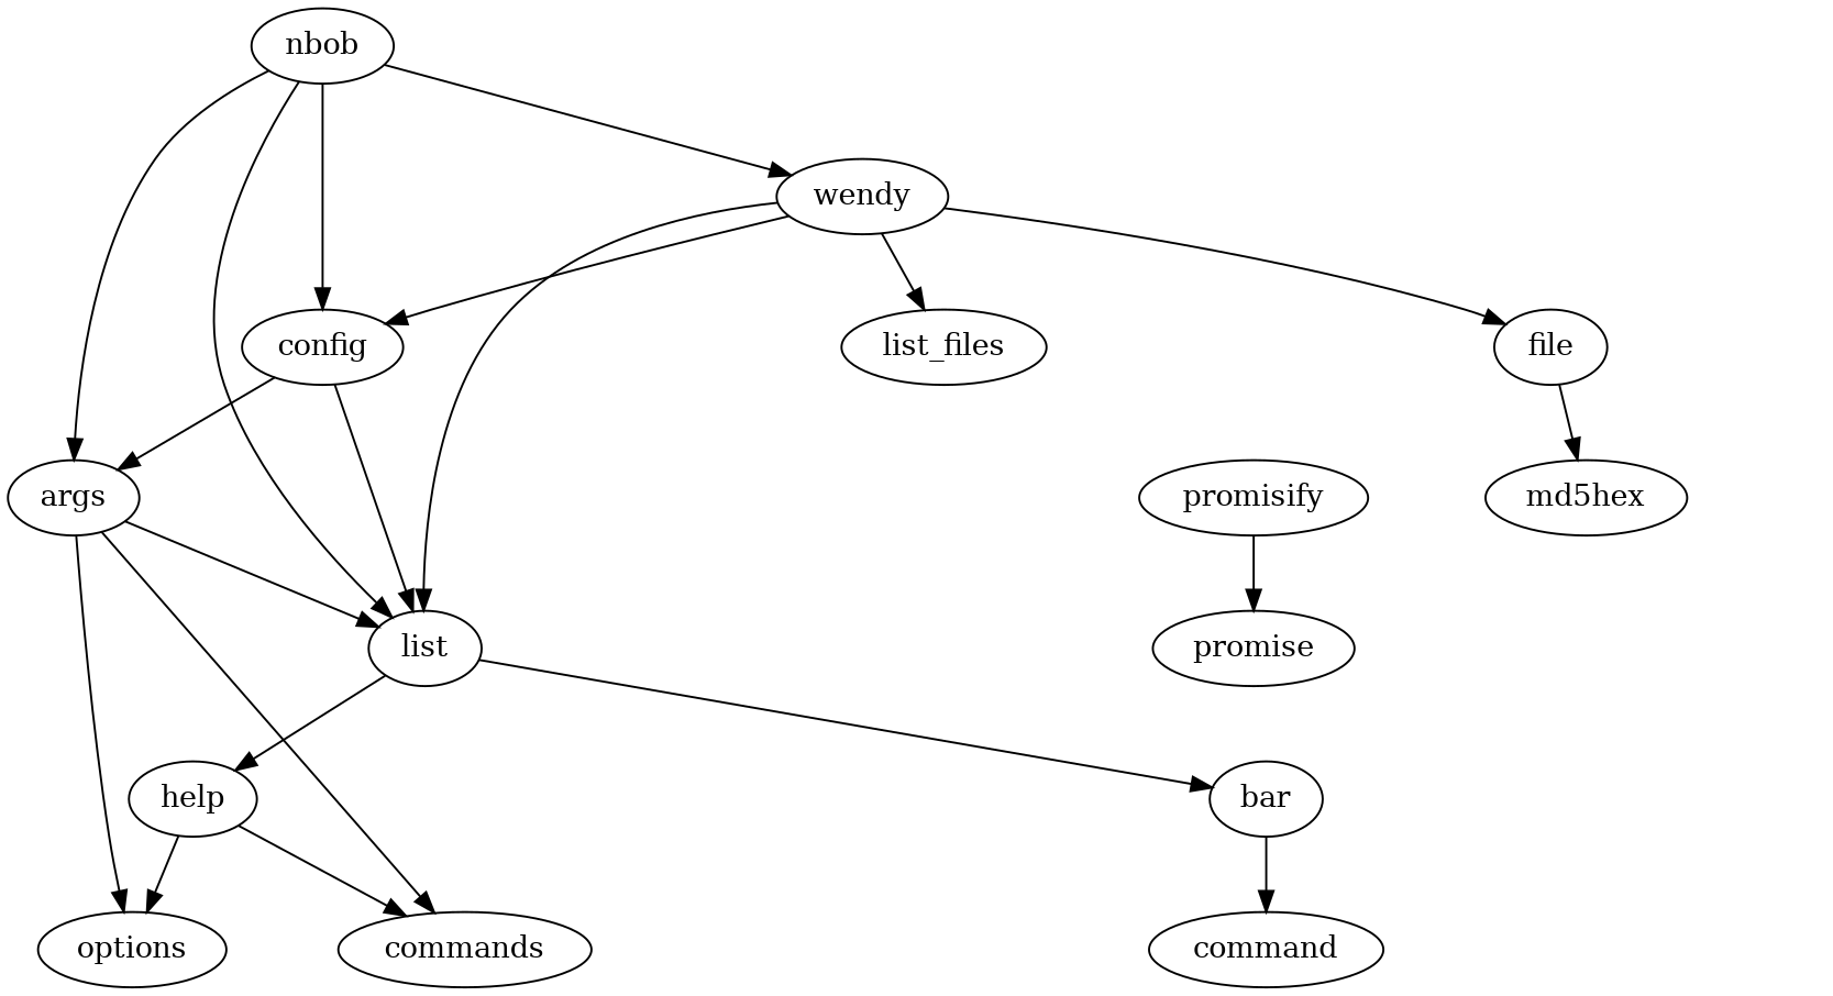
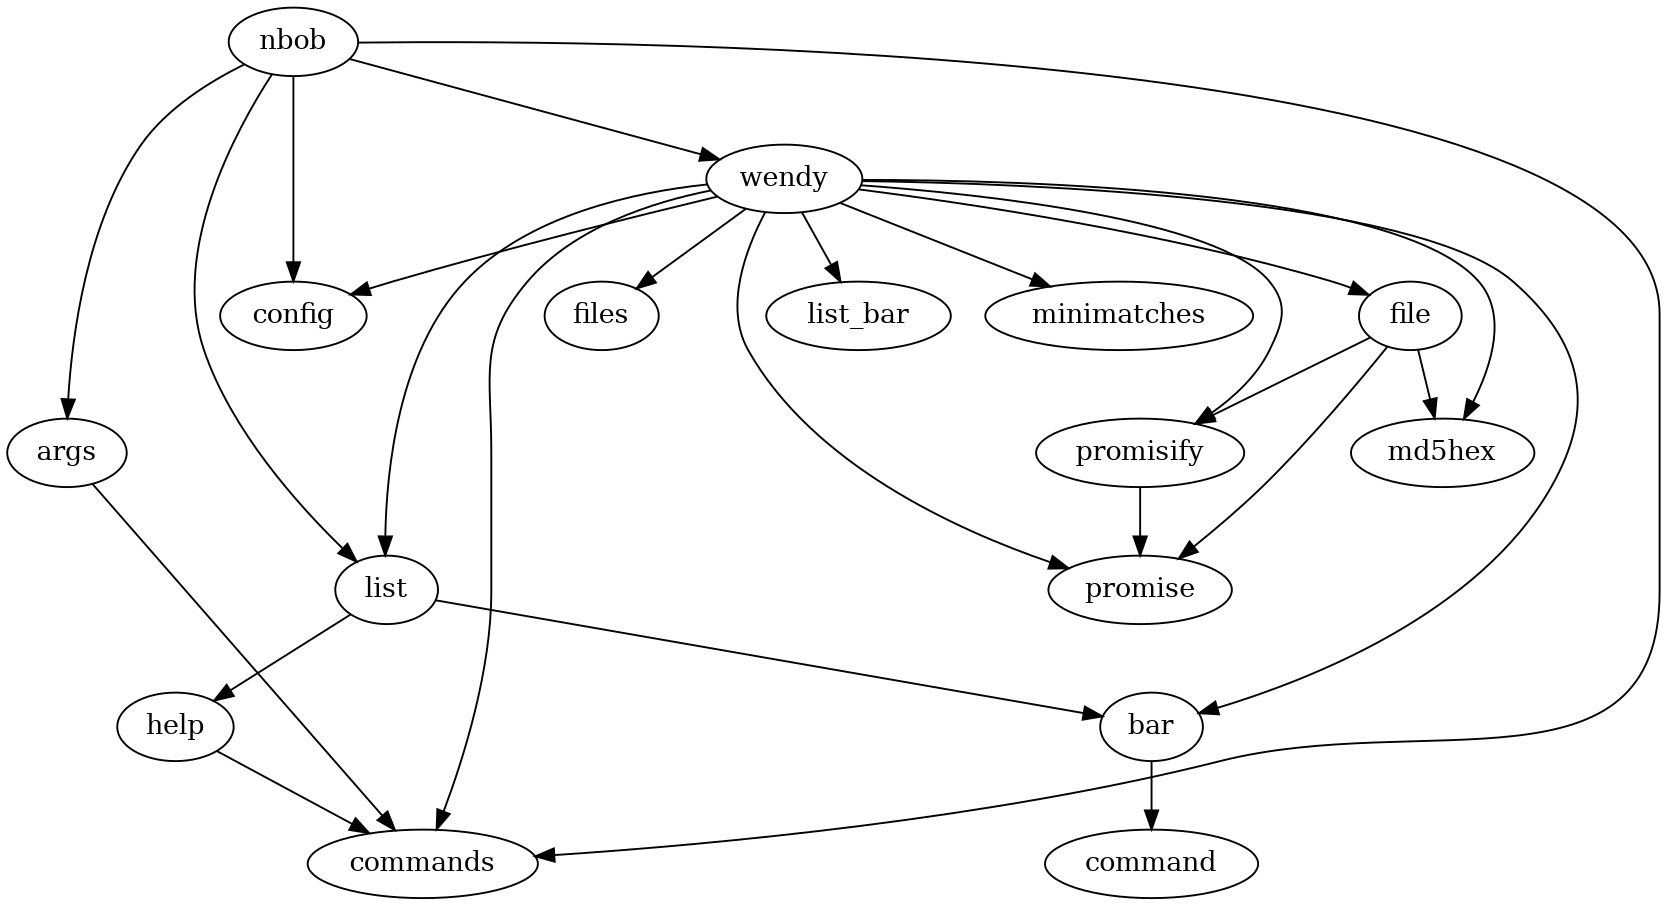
  digraph {
    args
    commands
-   options
    n4 [label=list]
    help
    bar
    command
    config
    file
    md5hex
    promise
    promisify
    nbob
    wendy
-   list_files
+   files
+   list_files [label=list_bar]
+   minimatches
    args -> commands
-   args -> options
-   args -> n4
    n4 -> help
    n4 -> bar
    help -> commands
-   help -> options
    bar -> command
-   config -> args
-   config -> n4
    file -> md5hex
+   file -> promise
+   file -> promisify
    promisify -> promise
    nbob -> args
+   nbob -> commands
    nbob -> n4
    nbob -> config
    nbob -> wendy
+   wendy -> commands
    wendy -> n4
+   wendy -> bar
    wendy -> config
    wendy -> file
+   wendy -> md5hex
+   wendy -> promise
+   wendy -> promisify
+   wendy -> files
    wendy -> list_files
+   wendy -> minimatches
  }
